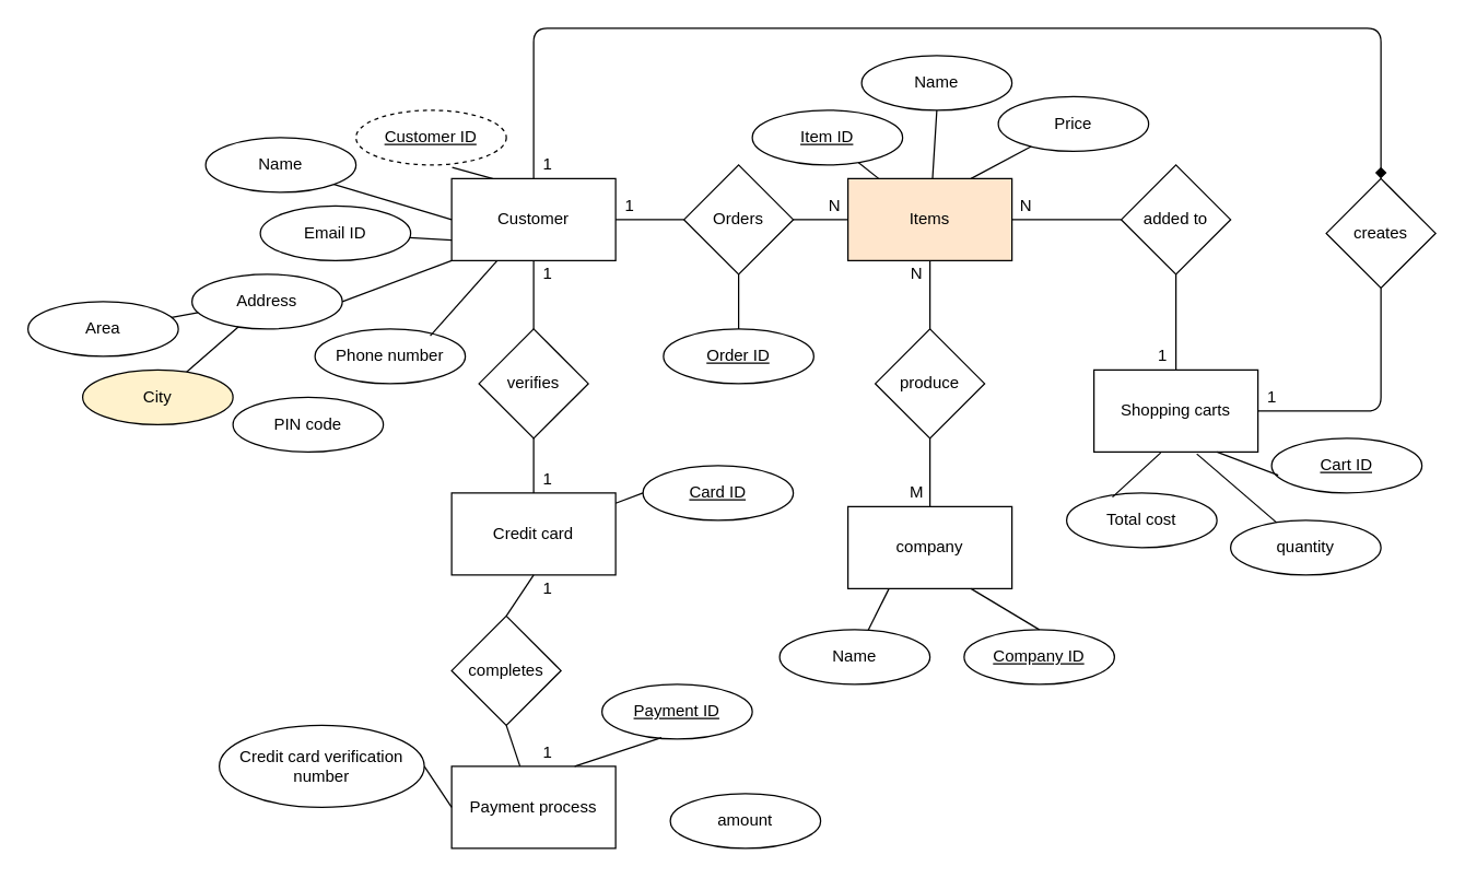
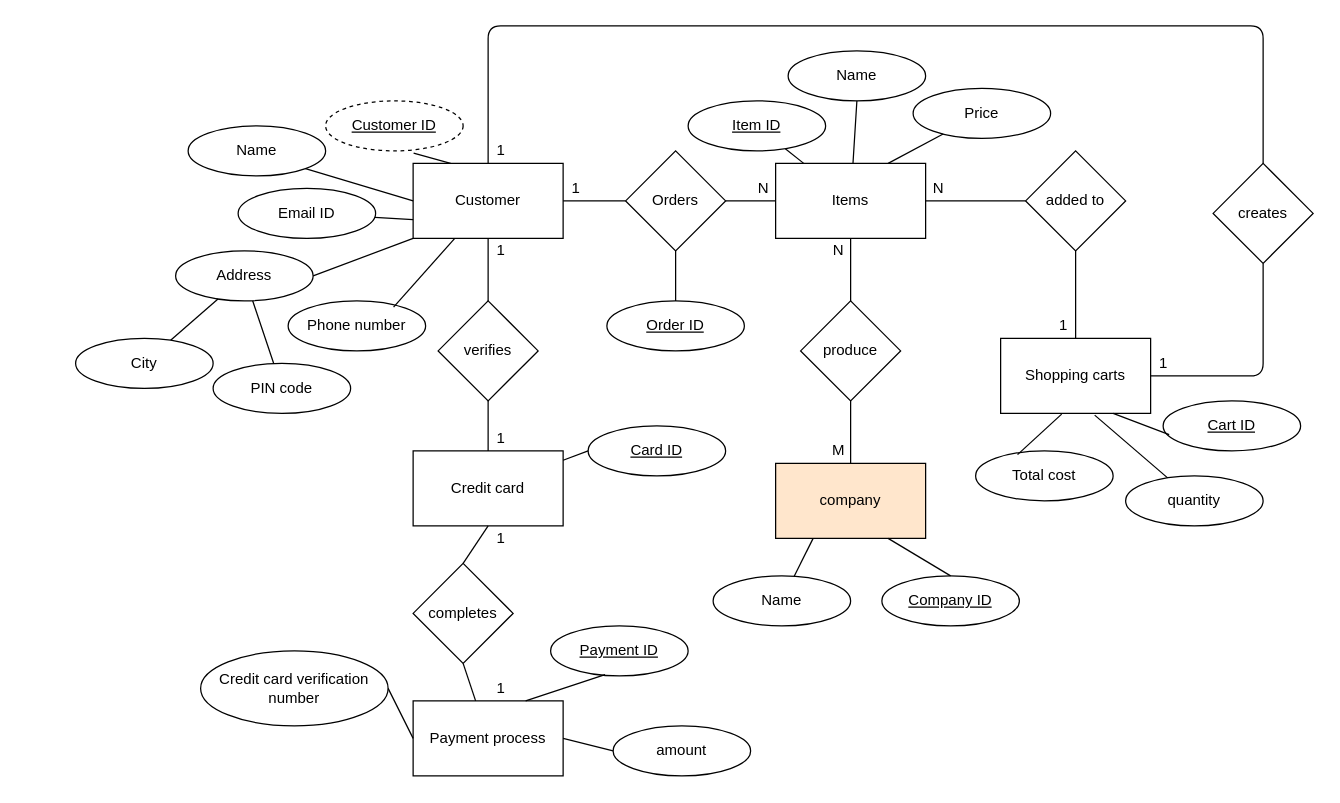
  <mxCell id="0" />
  <mxCell id="1" parent="0" />
  <mxCell id="2" value="Customer" style="rounded=0;whiteSpace=wrap;html=1;" parent="1" vertex="1"><mxGeometry x="330" y="130" width="120" height="60" as="geometry" /></mxCell>
- <mxCell id="3" value="Items" style="rounded=0;whiteSpace=wrap;html=1;fillColor=#ffe6cc;" parent="1" vertex="1"><mxGeometry x="620" y="130" width="120" height="60" as="geometry" /></mxCell>
+ <mxCell id="3" value="Items" style="rounded=0;whiteSpace=wrap;html=1;" parent="1" vertex="1"><mxGeometry x="620" y="130" width="120" height="60" as="geometry" /></mxCell>
  <mxCell id="4" value="Shopping carts" style="rounded=0;whiteSpace=wrap;html=1;" parent="1" vertex="1"><mxGeometry x="800" y="270" width="120" height="60" as="geometry" /></mxCell>
- <mxCell id="5" value="company" style="rounded=0;whiteSpace=wrap;html=1;" parent="1" vertex="1"><mxGeometry x="620" y="370" width="120" height="60" as="geometry" /></mxCell>
+ <mxCell id="5" value="company" style="rounded=0;whiteSpace=wrap;html=1;fillColor=#ffe6cc;" parent="1" vertex="1"><mxGeometry x="620" y="370" width="120" height="60" as="geometry" /></mxCell>
  <mxCell id="6" value="Orders" style="rhombus;whiteSpace=wrap;html=1;" parent="1" vertex="1"><mxGeometry x="500" y="120" width="80" height="80" as="geometry" /></mxCell>
  <mxCell id="7" value="creates" style="rhombus;whiteSpace=wrap;html=1;" parent="1" vertex="1"><mxGeometry x="970" y="130" width="80" height="80" as="geometry" /></mxCell>
  <mxCell id="8" value="added to" style="rhombus;whiteSpace=wrap;html=1;" parent="1" vertex="1"><mxGeometry x="820" y="120" width="80" height="80" as="geometry" /></mxCell>
  <mxCell id="9" value="verifies" style="rhombus;whiteSpace=wrap;html=1;" parent="1" vertex="1"><mxGeometry x="350" y="240" width="80" height="80" as="geometry" /></mxCell>
  <mxCell id="10" value="produce" style="rhombus;whiteSpace=wrap;html=1;" parent="1" vertex="1"><mxGeometry x="640" y="240" width="80" height="80" as="geometry" /></mxCell>
  <mxCell id="11" value="Credit card" style="rounded=0;whiteSpace=wrap;html=1;" parent="1" vertex="1"><mxGeometry x="330" y="360" width="120" height="60" as="geometry" /></mxCell>
  <mxCell id="12" value="" style="endArrow=none;html=1;exitX=0.5;exitY=1;exitDx=0;exitDy=0;entryX=0.5;entryY=0;entryDx=0;entryDy=0;" parent="1" source="10" target="5" edge="1"><mxGeometry width="50" height="50" relative="1" as="geometry"><mxPoint x="680" y="410" as="sourcePoint" /><mxPoint x="730" y="360" as="targetPoint" /></mxGeometry></mxCell>
  <mxCell id="13" value="" style="endArrow=none;html=1;exitX=0.5;exitY=1;exitDx=0;exitDy=0;entryX=0.5;entryY=0;entryDx=0;entryDy=0;" parent="1" source="3" target="10" edge="1"><mxGeometry width="50" height="50" relative="1" as="geometry"><mxPoint x="680" y="410" as="sourcePoint" /><mxPoint x="730" y="360" as="targetPoint" /></mxGeometry></mxCell>
  <mxCell id="14" value="" style="endArrow=none;html=1;entryX=0.5;entryY=1;entryDx=0;entryDy=0;" parent="1" source="4" target="8" edge="1"><mxGeometry width="50" height="50" relative="1" as="geometry"><mxPoint x="680" y="410" as="sourcePoint" /><mxPoint x="730" y="360" as="targetPoint" /></mxGeometry></mxCell>
  <mxCell id="15" value="" style="endArrow=none;html=1;entryX=1;entryY=0.5;entryDx=0;entryDy=0;exitX=0;exitY=0.5;exitDx=0;exitDy=0;" parent="1" source="8" target="3" edge="1"><mxGeometry width="50" height="50" relative="1" as="geometry"><mxPoint x="680" y="410" as="sourcePoint" /><mxPoint x="730" y="360" as="targetPoint" /></mxGeometry></mxCell>
  <mxCell id="16" value="" style="endArrow=none;html=1;entryX=1;entryY=0.5;entryDx=0;entryDy=0;exitX=0;exitY=0.5;exitDx=0;exitDy=0;" parent="1" source="6" target="2" edge="1"><mxGeometry width="50" height="50" relative="1" as="geometry"><mxPoint x="680" y="410" as="sourcePoint" /><mxPoint x="730" y="360" as="targetPoint" /></mxGeometry></mxCell>
  <mxCell id="17" value="" style="endArrow=none;html=1;entryX=0.5;entryY=1;entryDx=0;entryDy=0;exitX=0.5;exitY=0;exitDx=0;exitDy=0;" parent="1" source="9" target="2" edge="1"><mxGeometry width="50" height="50" relative="1" as="geometry"><mxPoint x="680" y="410" as="sourcePoint" /><mxPoint x="730" y="360" as="targetPoint" /></mxGeometry></mxCell>
- <mxCell id="18" value="" style="endArrow=diamond;html=1;entryX=0.5;entryY=0;entryDx=0;entryDy=0;" parent="1" source="2" target="7" edge="1"><mxGeometry width="50" height="50" relative="1" as="geometry"><mxPoint x="680" y="410" as="sourcePoint" /><mxPoint x="730" y="360" as="targetPoint" /><Array as="points"><mxPoint x="390" y="20" /><mxPoint x="690" y="20" /><mxPoint x="1010" y="20" /></Array></mxGeometry></mxCell>
+ <mxCell id="18" value="" style="endArrow=none;html=1;entryX=0.5;entryY=0;entryDx=0;entryDy=0;" parent="1" source="2" target="7" edge="1"><mxGeometry width="50" height="50" relative="1" as="geometry"><mxPoint x="680" y="410" as="sourcePoint" /><mxPoint x="730" y="360" as="targetPoint" /><Array as="points"><mxPoint x="390" y="20" /><mxPoint x="690" y="20" /><mxPoint x="1010" y="20" /></Array></mxGeometry></mxCell>
  <mxCell id="19" value="" style="endArrow=none;html=1;exitX=0.5;exitY=1;exitDx=0;exitDy=0;entryX=0.5;entryY=0;entryDx=0;entryDy=0;" parent="1" source="9" target="11" edge="1"><mxGeometry width="50" height="50" relative="1" as="geometry"><mxPoint x="680" y="410" as="sourcePoint" /><mxPoint x="730" y="360" as="targetPoint" /></mxGeometry></mxCell>
  <mxCell id="20" value="" style="endArrow=none;html=1;entryX=1;entryY=0.5;entryDx=0;entryDy=0;exitX=0;exitY=0.5;exitDx=0;exitDy=0;" parent="1" source="3" target="6" edge="1"><mxGeometry width="50" height="50" relative="1" as="geometry"><mxPoint x="680" y="410" as="sourcePoint" /><mxPoint x="730" y="360" as="targetPoint" /></mxGeometry></mxCell>
  <mxCell id="21" value="" style="endArrow=none;html=1;entryX=1;entryY=0.5;entryDx=0;entryDy=0;" parent="1" source="7" target="4" edge="1"><mxGeometry width="50" height="50" relative="1" as="geometry"><mxPoint x="680" y="310" as="sourcePoint" /><mxPoint x="730" y="260" as="targetPoint" /><Array as="points"><mxPoint x="1010" y="300" /></Array></mxGeometry></mxCell>
  <mxCell id="22" value="Name" style="ellipse;whiteSpace=wrap;html=1;" parent="1" vertex="1"><mxGeometry x="150" y="100" width="110" height="40" as="geometry" /></mxCell>
  <mxCell id="23" value="Address" style="ellipse;whiteSpace=wrap;html=1;" parent="1" vertex="1"><mxGeometry x="140" y="200" width="110" height="40" as="geometry" /></mxCell>
  <mxCell id="24" value="&lt;u&gt;Customer ID&lt;/u&gt;" style="ellipse;whiteSpace=wrap;html=1;dashed=1;" parent="1" vertex="1"><mxGeometry x="260" y="80" width="110" height="40" as="geometry" /></mxCell>
  <mxCell id="25" value="Email ID" style="ellipse;whiteSpace=wrap;html=1;" parent="1" vertex="1"><mxGeometry x="190" y="150" width="110" height="40" as="geometry" /></mxCell>
  <mxCell id="26" value="Name" style="ellipse;whiteSpace=wrap;html=1;" parent="1" vertex="1"><mxGeometry x="630" y="40" width="110" height="40" as="geometry" /></mxCell>
  <mxCell id="27" value="Price" style="ellipse;whiteSpace=wrap;html=1;" parent="1" vertex="1"><mxGeometry x="730" y="70" width="110" height="40" as="geometry" /></mxCell>
  <mxCell id="28" value="&lt;u&gt;Cart ID&lt;/u&gt;" style="ellipse;whiteSpace=wrap;html=1;" parent="1" vertex="1"><mxGeometry x="930" y="320" width="110" height="40" as="geometry" /></mxCell>
  <mxCell id="29" value="amount" style="ellipse;whiteSpace=wrap;html=1;" parent="1" vertex="1"><mxGeometry x="490" y="580" width="110" height="40" as="geometry" /></mxCell>
- <mxCell id="30" value="Credit card verification number" style="ellipse;whiteSpace=wrap;html=1;" parent="1" vertex="1"><mxGeometry x="160" y="530" width="150" height="60" as="geometry" /></mxCell>
+ <mxCell id="30" value="Credit card verification number" style="ellipse;whiteSpace=wrap;html=1;" parent="1" vertex="1"><mxGeometry x="160" y="520" width="150" height="60" as="geometry" /></mxCell>
  <mxCell id="31" value="&lt;u&gt;Payment ID&lt;/u&gt;" style="ellipse;whiteSpace=wrap;html=1;" parent="1" vertex="1"><mxGeometry x="440" y="500" width="110" height="40" as="geometry" /></mxCell>
  <mxCell id="32" value="quantity" style="ellipse;whiteSpace=wrap;html=1;" parent="1" vertex="1"><mxGeometry x="900" y="380" width="110" height="40" as="geometry" /></mxCell>
  <mxCell id="33" value="Total cost" style="ellipse;whiteSpace=wrap;html=1;" parent="1" vertex="1"><mxGeometry x="780" y="360" width="110" height="40" as="geometry" /></mxCell>
  <mxCell id="34" value="Name" style="ellipse;whiteSpace=wrap;html=1;" parent="1" vertex="1"><mxGeometry x="570" y="460" width="110" height="40" as="geometry" /></mxCell>
  <mxCell id="35" value="&lt;u&gt;Company ID&lt;/u&gt;" style="ellipse;whiteSpace=wrap;html=1;" parent="1" vertex="1"><mxGeometry x="705" y="460" width="110" height="40" as="geometry" /></mxCell>
- <mxCell id="36" value="Area" style="ellipse;whiteSpace=wrap;html=1;" parent="1" vertex="1"><mxGeometry x="20" y="220" width="110" height="40" as="geometry" /></mxCell>
  <mxCell id="37" value="PIN code" style="ellipse;whiteSpace=wrap;html=1;" parent="1" vertex="1"><mxGeometry x="170" y="290" width="110" height="40" as="geometry" /></mxCell>
- <mxCell id="38" value="City" style="ellipse;whiteSpace=wrap;html=1;fillColor=#fff2cc;" parent="1" vertex="1"><mxGeometry x="60" y="270" width="110" height="40" as="geometry" /></mxCell>
+ <mxCell id="38" value="City" style="ellipse;whiteSpace=wrap;html=1;" parent="1" vertex="1"><mxGeometry x="60" y="270" width="110" height="40" as="geometry" /></mxCell>
+ <mxCell id="39" value="" style="endArrow=none;html=1;" parent="1" source="37" target="23" edge="1"><mxGeometry width="50" height="50" relative="1" as="geometry"><mxPoint x="540" y="250" as="sourcePoint" /><mxPoint x="590" y="200" as="targetPoint" /></mxGeometry></mxCell>
  <mxCell id="40" value="" style="endArrow=none;html=1;" parent="1" source="38" target="23" edge="1"><mxGeometry width="50" height="50" relative="1" as="geometry"><mxPoint x="540" y="250" as="sourcePoint" /><mxPoint x="590" y="200" as="targetPoint" /></mxGeometry></mxCell>
- <mxCell id="41" value="" style="endArrow=none;html=1;" parent="1" source="23" target="36" edge="1"><mxGeometry width="50" height="50" relative="1" as="geometry"><mxPoint x="540" y="250" as="sourcePoint" /><mxPoint x="590" y="200" as="targetPoint" /></mxGeometry></mxCell>
  <mxCell id="42" value="" style="endArrow=none;html=1;exitX=1;exitY=0.5;exitDx=0;exitDy=0;entryX=0;entryY=1;entryDx=0;entryDy=0;" parent="1" source="23" target="2" edge="1"><mxGeometry width="50" height="50" relative="1" as="geometry"><mxPoint x="540" y="250" as="sourcePoint" /><mxPoint x="590" y="200" as="targetPoint" /></mxGeometry></mxCell>
  <mxCell id="43" value="" style="endArrow=none;html=1;entryX=0;entryY=0.75;entryDx=0;entryDy=0;" parent="1" source="25" target="2" edge="1"><mxGeometry width="50" height="50" relative="1" as="geometry"><mxPoint x="540" y="250" as="sourcePoint" /><mxPoint x="590" y="200" as="targetPoint" /></mxGeometry></mxCell>
  <mxCell id="44" value="" style="endArrow=none;html=1;exitX=1;exitY=1;exitDx=0;exitDy=0;entryX=0;entryY=0.5;entryDx=0;entryDy=0;" parent="1" source="22" target="2" edge="1"><mxGeometry width="50" height="50" relative="1" as="geometry"><mxPoint x="540" y="250" as="sourcePoint" /><mxPoint x="590" y="200" as="targetPoint" /></mxGeometry></mxCell>
  <mxCell id="45" value="" style="endArrow=none;html=1;entryX=0.64;entryY=1.045;entryDx=0;entryDy=0;entryPerimeter=0;exitX=0.25;exitY=0;exitDx=0;exitDy=0;" parent="1" source="2" target="24" edge="1"><mxGeometry width="50" height="50" relative="1" as="geometry"><mxPoint x="350" y="140" as="sourcePoint" /><mxPoint x="590" y="200" as="targetPoint" /></mxGeometry></mxCell>
  <mxCell id="46" value="Phone number" style="ellipse;whiteSpace=wrap;html=1;" parent="1" vertex="1"><mxGeometry x="230" y="240" width="110" height="40" as="geometry" /></mxCell>
  <mxCell id="47" value="" style="endArrow=none;html=1;exitX=0.767;exitY=0.125;exitDx=0;exitDy=0;exitPerimeter=0;" parent="1" source="46" target="2" edge="1"><mxGeometry width="50" height="50" relative="1" as="geometry"><mxPoint x="540" y="250" as="sourcePoint" /><mxPoint x="590" y="200" as="targetPoint" /></mxGeometry></mxCell>
  <mxCell id="48" value="&lt;u&gt;Item ID&lt;/u&gt;" style="ellipse;whiteSpace=wrap;html=1;" parent="1" vertex="1"><mxGeometry x="550" y="80" width="110" height="40" as="geometry" /></mxCell>
  <mxCell id="49" value="" style="endArrow=none;html=1;" parent="1" source="3" target="48" edge="1"><mxGeometry width="50" height="50" relative="1" as="geometry"><mxPoint x="540" y="280" as="sourcePoint" /><mxPoint x="590" y="230" as="targetPoint" /></mxGeometry></mxCell>
  <mxCell id="50" value="" style="endArrow=none;html=1;exitX=0.75;exitY=0;exitDx=0;exitDy=0;" parent="1" source="3" target="27" edge="1"><mxGeometry width="50" height="50" relative="1" as="geometry"><mxPoint x="540" y="280" as="sourcePoint" /><mxPoint x="590" y="230" as="targetPoint" /></mxGeometry></mxCell>
  <mxCell id="51" value="" style="endArrow=none;html=1;entryX=0.5;entryY=1;entryDx=0;entryDy=0;" parent="1" source="3" target="26" edge="1"><mxGeometry width="50" height="50" relative="1" as="geometry"><mxPoint x="540" y="280" as="sourcePoint" /><mxPoint x="590" y="230" as="targetPoint" /></mxGeometry></mxCell>
  <mxCell id="52" value="&lt;u&gt;Order ID&lt;/u&gt;" style="ellipse;whiteSpace=wrap;html=1;" parent="1" vertex="1"><mxGeometry x="485" y="240" width="110" height="40" as="geometry" /></mxCell>
  <mxCell id="53" value="" style="endArrow=none;html=1;exitX=0.5;exitY=1;exitDx=0;exitDy=0;" parent="1" source="6" target="52" edge="1"><mxGeometry width="50" height="50" relative="1" as="geometry"><mxPoint x="660" y="280" as="sourcePoint" /><mxPoint x="710" y="230" as="targetPoint" /></mxGeometry></mxCell>
  <mxCell id="54" value="1" style="text;html=1;align=center;verticalAlign=middle;resizable=0;points=[];autosize=1;strokeColor=none;" parent="1" vertex="1"><mxGeometry x="840" y="250" width="20" height="20" as="geometry" /></mxCell>
  <mxCell id="55" value="N" style="text;html=1;align=center;verticalAlign=middle;resizable=0;points=[];autosize=1;strokeColor=none;" parent="1" vertex="1"><mxGeometry x="740" y="140" width="20" height="20" as="geometry" /></mxCell>
  <mxCell id="56" value="1" style="text;html=1;align=center;verticalAlign=middle;resizable=0;points=[];autosize=1;strokeColor=none;" parent="1" vertex="1"><mxGeometry x="450" y="140" width="20" height="20" as="geometry" /></mxCell>
  <mxCell id="57" value="N" style="text;html=1;align=center;verticalAlign=middle;resizable=0;points=[];autosize=1;strokeColor=none;" parent="1" vertex="1"><mxGeometry x="600" y="140" width="20" height="20" as="geometry" /></mxCell>
  <mxCell id="58" value="1" style="text;html=1;align=center;verticalAlign=middle;resizable=0;points=[];autosize=1;strokeColor=none;" parent="1" vertex="1"><mxGeometry x="390" y="190" width="20" height="20" as="geometry" /></mxCell>
  <mxCell id="59" value="1" style="text;html=1;align=center;verticalAlign=middle;resizable=0;points=[];autosize=1;strokeColor=none;" parent="1" vertex="1"><mxGeometry x="390" y="340" width="20" height="20" as="geometry" /></mxCell>
  <mxCell id="60" value="" style="endArrow=none;html=1;exitX=0.5;exitY=0;exitDx=0;exitDy=0;entryX=0.75;entryY=1;entryDx=0;entryDy=0;" parent="1" source="35" target="5" edge="1"><mxGeometry width="50" height="50" relative="1" as="geometry"><mxPoint x="590" y="350" as="sourcePoint" /><mxPoint x="640" y="300" as="targetPoint" /></mxGeometry></mxCell>
  <mxCell id="61" value="" style="endArrow=none;html=1;exitX=0.25;exitY=1;exitDx=0;exitDy=0;" parent="1" source="5" target="34" edge="1"><mxGeometry width="50" height="50" relative="1" as="geometry"><mxPoint x="590" y="350" as="sourcePoint" /><mxPoint x="640" y="300" as="targetPoint" /></mxGeometry></mxCell>
  <mxCell id="62" value="" style="endArrow=none;html=1;entryX=0.75;entryY=1;entryDx=0;entryDy=0;exitX=0.044;exitY=0.675;exitDx=0;exitDy=0;exitPerimeter=0;" parent="1" source="28" target="4" edge="1"><mxGeometry width="50" height="50" relative="1" as="geometry"><mxPoint x="590" y="340" as="sourcePoint" /><mxPoint x="640" y="290" as="targetPoint" /></mxGeometry></mxCell>
  <mxCell id="63" value="" style="endArrow=none;html=1;entryX=0.407;entryY=1.01;entryDx=0;entryDy=0;entryPerimeter=0;exitX=0.305;exitY=0.075;exitDx=0;exitDy=0;exitPerimeter=0;" parent="1" source="33" target="4" edge="1"><mxGeometry width="50" height="50" relative="1" as="geometry"><mxPoint x="590" y="340" as="sourcePoint" /><mxPoint x="640" y="290" as="targetPoint" /></mxGeometry></mxCell>
  <mxCell id="64" value="" style="endArrow=none;html=1;entryX=0.627;entryY=1.023;entryDx=0;entryDy=0;entryPerimeter=0;" parent="1" source="32" target="4" edge="1"><mxGeometry width="50" height="50" relative="1" as="geometry"><mxPoint x="590" y="320" as="sourcePoint" /><mxPoint x="640" y="270" as="targetPoint" /></mxGeometry></mxCell>
  <mxCell id="65" value="Payment process" style="rounded=0;whiteSpace=wrap;html=1;" parent="1" vertex="1"><mxGeometry x="330" y="560" width="120" height="60" as="geometry" /></mxCell>
  <mxCell id="66" value="" style="endArrow=none;html=1;exitX=0.5;exitY=1;exitDx=0;exitDy=0;entryX=0.5;entryY=0;entryDx=0;entryDy=0;" parent="1" source="11" target="67" edge="1"><mxGeometry width="50" height="50" relative="1" as="geometry"><mxPoint x="590" y="400" as="sourcePoint" /><mxPoint x="390" y="450" as="targetPoint" /></mxGeometry></mxCell>
  <mxCell id="67" value="completes" style="rhombus;whiteSpace=wrap;html=1;" parent="1" vertex="1"><mxGeometry x="330" y="450" width="80" height="80" as="geometry" /></mxCell>
  <mxCell id="68" value="" style="endArrow=none;html=1;exitX=0.5;exitY=1;exitDx=0;exitDy=0;" parent="1" source="67" target="65" edge="1"><mxGeometry width="50" height="50" relative="1" as="geometry"><mxPoint x="590" y="400" as="sourcePoint" /><mxPoint x="640" y="350" as="targetPoint" /></mxGeometry></mxCell>
+ <mxCell id="69" value="" style="endArrow=none;html=1;exitX=1;exitY=0.5;exitDx=0;exitDy=0;entryX=0;entryY=0.5;entryDx=0;entryDy=0;" parent="1" source="65" target="29" edge="1"><mxGeometry width="50" height="50" relative="1" as="geometry"><mxPoint x="590" y="400" as="sourcePoint" /><mxPoint x="640" y="350" as="targetPoint" /></mxGeometry></mxCell>
  <mxCell id="70" value="" style="endArrow=none;html=1;exitX=0.75;exitY=0;exitDx=0;exitDy=0;entryX=0.396;entryY=0.975;entryDx=0;entryDy=0;entryPerimeter=0;" parent="1" source="65" target="31" edge="1"><mxGeometry width="50" height="50" relative="1" as="geometry"><mxPoint x="590" y="400" as="sourcePoint" /><mxPoint x="640" y="350" as="targetPoint" /></mxGeometry></mxCell>
  <mxCell id="71" value="&lt;u&gt;Card ID&lt;/u&gt;" style="ellipse;whiteSpace=wrap;html=1;" parent="1" vertex="1"><mxGeometry x="470" y="340" width="110" height="40" as="geometry" /></mxCell>
  <mxCell id="72" value="" style="endArrow=none;html=1;exitX=0;exitY=0.5;exitDx=0;exitDy=0;entryX=1;entryY=0.5;entryDx=0;entryDy=0;" parent="1" source="65" target="30" edge="1"><mxGeometry width="50" height="50" relative="1" as="geometry"><mxPoint x="570" y="390" as="sourcePoint" /><mxPoint x="620" y="340" as="targetPoint" /></mxGeometry></mxCell>
  <mxCell id="73" value="" style="endArrow=none;html=1;entryX=0;entryY=0.5;entryDx=0;entryDy=0;" parent="1" source="11" target="71" edge="1"><mxGeometry width="50" height="50" relative="1" as="geometry"><mxPoint x="650" y="360" as="sourcePoint" /><mxPoint x="700" y="310" as="targetPoint" /></mxGeometry></mxCell>
  <mxCell id="74" value="1" style="text;html=1;align=center;verticalAlign=middle;resizable=0;points=[];autosize=1;strokeColor=none;" parent="1" vertex="1"><mxGeometry x="390" y="420" width="20" height="20" as="geometry" /></mxCell>
  <mxCell id="75" value="1" style="text;html=1;align=center;verticalAlign=middle;resizable=0;points=[];autosize=1;strokeColor=none;" parent="1" vertex="1"><mxGeometry x="390" y="540" width="20" height="20" as="geometry" /></mxCell>
  <mxCell id="76" value="M" style="text;html=1;align=center;verticalAlign=middle;resizable=0;points=[];autosize=1;strokeColor=none;" parent="1" vertex="1"><mxGeometry x="655" y="350" width="30" height="20" as="geometry" /></mxCell>
  <mxCell id="77" value="N" style="text;html=1;align=center;verticalAlign=middle;resizable=0;points=[];autosize=1;strokeColor=none;" parent="1" vertex="1"><mxGeometry x="660" y="190" width="20" height="20" as="geometry" /></mxCell>
  <mxCell id="78" value="1" style="text;html=1;align=center;verticalAlign=middle;resizable=0;points=[];autosize=1;strokeColor=none;" parent="1" vertex="1"><mxGeometry x="920" y="280" width="20" height="20" as="geometry" /></mxCell>
  <mxCell id="79" value="1" style="text;html=1;align=center;verticalAlign=middle;resizable=0;points=[];autosize=1;strokeColor=none;" parent="1" vertex="1"><mxGeometry x="390" y="110" width="20" height="20" as="geometry" /></mxCell>
